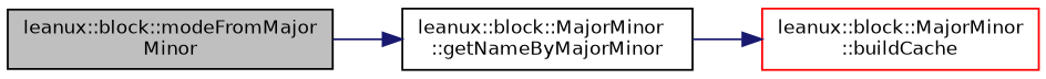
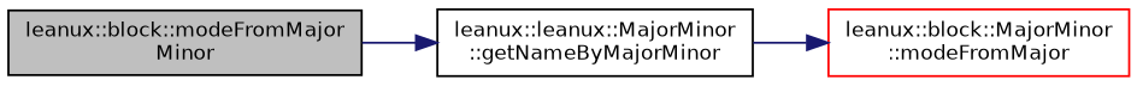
  digraph {
    rankdir=LR
    node [color=black fontname=Helvetica fontsize=10 shape=record]
    edge [color=midnightblue fontname=Helvetica fontsize=10 labelfontname=Helvetica labelfontsize=10 style=solid]
    n1 [fillcolor=grey75 fontcolor=black height=0.2 label="leanux::block::modeFromMajor\lMinor" style=filled width=0.4]
-   n2 [height=0.2 label="leanux::block::MajorMinor\l::getNameByMajorMinor" width=0.4]
-   n3 [color=red height=0.2 label="leanux::block::MajorMinor\l::buildCache" width=0.4]
+   n2 [height=0.2 label="leanux::leanux::MajorMinor\l::getNameByMajorMinor" width=0.4]
+   n3 [color=red height=0.2 label="leanux::block::MajorMinor\l::modeFromMajor" width=0.4]
    n1 -> n2
    n2 -> n3
  }
